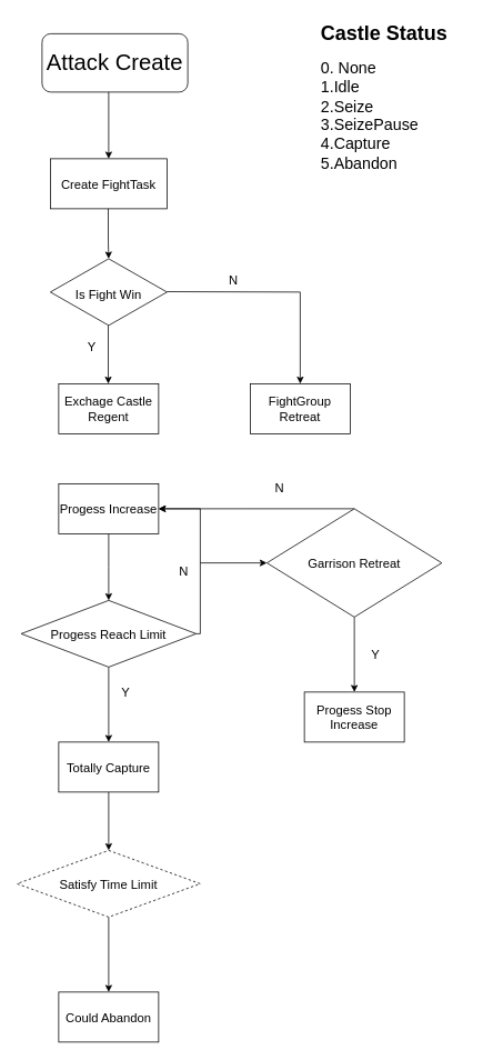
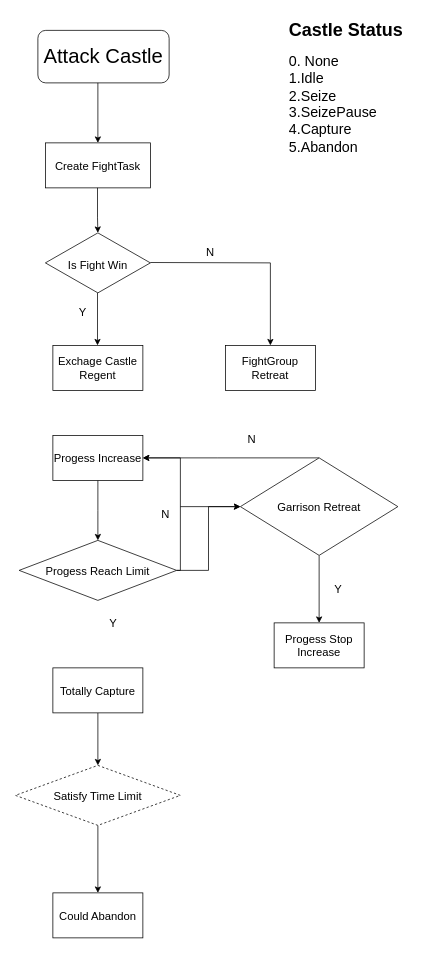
  <mxCell id="0" />
  <mxCell id="1" parent="0" />
- <mxCell id="2" value="&lt;span style=&quot;font-size: 27px;&quot;&gt;Attack Create&lt;/span&gt;" style="rounded=1;whiteSpace=wrap;html=1;" vertex="1" parent="1"><mxGeometry x="50" y="40" width="175" height="70" as="geometry" /></mxCell>
+ <mxCell id="2" value="&lt;span style=&quot;font-size: 27px;&quot;&gt;Attack Castle&lt;/span&gt;" style="rounded=1;whiteSpace=wrap;html=1;" vertex="1" parent="1"><mxGeometry x="50" y="40" width="175" height="70" as="geometry" /></mxCell>
  <mxCell id="3" value="&lt;h1&gt;Castle Status&lt;/h1&gt;&lt;div style=&quot;font-size: 19px;&quot;&gt;&lt;font style=&quot;font-size: 19px;&quot;&gt;0. None&lt;/font&gt;&lt;/div&gt;&lt;div style=&quot;font-size: 19px;&quot;&gt;&lt;font style=&quot;font-size: 19px;&quot;&gt;1.Idle&lt;/font&gt;&lt;/div&gt;&lt;div style=&quot;font-size: 19px;&quot;&gt;&lt;font style=&quot;font-size: 19px;&quot;&gt;2.Seize&lt;/font&gt;&lt;/div&gt;&lt;div style=&quot;font-size: 19px;&quot;&gt;&lt;font style=&quot;font-size: 19px;&quot;&gt;3.SeizePause&lt;/font&gt;&lt;/div&gt;&lt;div style=&quot;font-size: 19px;&quot;&gt;&lt;font style=&quot;font-size: 19px;&quot;&gt;4.Capture&lt;/font&gt;&lt;/div&gt;&lt;div style=&quot;font-size: 19px;&quot;&gt;&lt;font style=&quot;font-size: 19px;&quot;&gt;5.Abandon&lt;/font&gt;&lt;/div&gt;&lt;div&gt;&lt;br&gt;&lt;/div&gt;" style="text;html=1;strokeColor=none;fillColor=none;spacing=5;spacingTop=-20;whiteSpace=wrap;overflow=hidden;rounded=0;" vertex="1" parent="1"><mxGeometry x="380" y="20" width="190" height="200" as="geometry" /></mxCell>
  <mxCell id="4" value="" style="endArrow=classic;html=1;rounded=0;fontSize=27;" edge="1" parent="1"><mxGeometry width="50" height="50" relative="1" as="geometry"><mxPoint x="130" y="110" as="sourcePoint" /><mxPoint x="130" y="190" as="targetPoint" /></mxGeometry></mxCell>
  <mxCell id="5" value="&lt;span style=&quot;font-size: 15px;&quot;&gt;Is Fight Win&lt;/span&gt;" style="rhombus;whiteSpace=wrap;html=1;fontSize=27;" vertex="1" parent="1"><mxGeometry x="60" y="310" width="140" height="80" as="geometry" /></mxCell>
  <mxCell id="6" value="" style="endArrow=classic;html=1;rounded=0;fontSize=15;" edge="1" parent="1"><mxGeometry width="50" height="50" relative="1" as="geometry"><mxPoint x="129.5" y="390" as="sourcePoint" /><mxPoint x="129.5" y="460" as="targetPoint" /></mxGeometry></mxCell>
  <mxCell id="7" value="" style="endArrow=none;html=1;rounded=0;fontSize=15;" edge="1" parent="1"><mxGeometry width="50" height="50" relative="1" as="geometry"><mxPoint x="200" y="349.5" as="sourcePoint" /><mxPoint x="360" y="350" as="targetPoint" /></mxGeometry></mxCell>
  <mxCell id="8" value="" style="endArrow=classic;html=1;rounded=0;fontSize=15;entryX=0.5;entryY=0;entryDx=0;entryDy=0;" edge="1" parent="1" target="14"><mxGeometry width="50" height="50" relative="1" as="geometry"><mxPoint x="360" y="350" as="sourcePoint" /><mxPoint x="360" y="450" as="targetPoint" /></mxGeometry></mxCell>
  <mxCell id="9" value="Y" style="text;html=1;strokeColor=none;fillColor=none;align=center;verticalAlign=middle;whiteSpace=wrap;rounded=0;fontSize=15;" vertex="1" parent="1"><mxGeometry x="80" y="400" width="60" height="30" as="geometry" /></mxCell>
  <mxCell id="10" value="N" style="text;html=1;strokeColor=none;fillColor=none;align=center;verticalAlign=middle;whiteSpace=wrap;rounded=0;fontSize=15;" vertex="1" parent="1"><mxGeometry x="250" y="320" width="60" height="30" as="geometry" /></mxCell>
  <mxCell id="11" value="Create FightTask" style="rounded=0;whiteSpace=wrap;html=1;fontSize=15;" vertex="1" parent="1"><mxGeometry x="60" y="190" width="140" height="60" as="geometry" /></mxCell>
  <mxCell id="12" value="" style="endArrow=classic;html=1;rounded=0;fontSize=15;" edge="1" parent="1"><mxGeometry width="50" height="50" relative="1" as="geometry"><mxPoint x="129.5" y="250" as="sourcePoint" /><mxPoint x="130" y="310" as="targetPoint" /><Array as="points"><mxPoint x="129.5" y="290" /></Array></mxGeometry></mxCell>
  <mxCell id="13" value="Exchage Castle Regent" style="rounded=0;whiteSpace=wrap;html=1;fontSize=15;" vertex="1" parent="1"><mxGeometry x="70" y="460" width="120" height="60" as="geometry" /></mxCell>
  <mxCell id="14" value="FightGroup Retreat" style="rounded=0;whiteSpace=wrap;html=1;fontSize=15;" vertex="1" parent="1"><mxGeometry x="300" y="460" width="120" height="60" as="geometry" /></mxCell>
  <mxCell id="15" value="" style="edgeStyle=orthogonalEdgeStyle;rounded=0;orthogonalLoop=1;jettySize=auto;html=1;fontSize=15;entryX=0.5;entryY=0;entryDx=0;entryDy=0;" edge="1" parent="1" source="16" target="19"><mxGeometry relative="1" as="geometry"><mxPoint x="280" y="610" as="targetPoint" /><Array as="points"><mxPoint x="130" y="680" /><mxPoint x="130" y="680" /></Array></mxGeometry></mxCell>
  <mxCell id="16" value="Progess Increase" style="rounded=0;whiteSpace=wrap;html=1;fontSize=15;" vertex="1" parent="1"><mxGeometry x="70" y="580" width="120" height="60" as="geometry" /></mxCell>
  <mxCell id="17" value="" style="edgeStyle=orthogonalEdgeStyle;rounded=0;orthogonalLoop=1;jettySize=auto;html=1;fontSize=15;entryX=1;entryY=0.5;entryDx=0;entryDy=0;exitX=1;exitY=0.5;exitDx=0;exitDy=0;" edge="1" parent="1" source="19" target="16"><mxGeometry relative="1" as="geometry"><mxPoint x="360" y="760" as="targetPoint" /><Array as="points"><mxPoint x="240" y="760" /><mxPoint x="240" y="610" /></Array></mxGeometry></mxCell>
- <mxCell id="18" value="" style="edgeStyle=orthogonalEdgeStyle;rounded=0;orthogonalLoop=1;jettySize=auto;html=1;fontSize=15;" edge="1" parent="1" source="19" target="22"><mxGeometry relative="1" as="geometry" /></mxCell>
+ <mxCell id="18" value="" style="edgeStyle=orthogonalEdgeStyle;rounded=0;orthogonalLoop=1;jettySize=auto;html=1;fontSize=15;" edge="1" parent="1" source="19" target="26"><mxGeometry relative="1" as="geometry" /></mxCell>
  <mxCell id="19" value="Progess Reach Limit" style="rhombus;whiteSpace=wrap;html=1;fontSize=15;" vertex="1" parent="1"><mxGeometry x="25" y="720" width="210" height="80" as="geometry" /></mxCell>
  <mxCell id="20" value="N" style="text;html=1;align=center;verticalAlign=middle;resizable=0;points=[];autosize=1;strokeColor=none;fillColor=none;fontSize=15;" vertex="1" parent="1"><mxGeometry x="205" y="670" width="30" height="30" as="geometry" /></mxCell>
  <mxCell id="21" value="" style="edgeStyle=orthogonalEdgeStyle;rounded=0;orthogonalLoop=1;jettySize=auto;html=1;fontSize=15;" edge="1" parent="1" source="22" target="32"><mxGeometry relative="1" as="geometry" /></mxCell>
  <mxCell id="22" value="Totally Capture" style="whiteSpace=wrap;html=1;fontSize=15;" vertex="1" parent="1"><mxGeometry x="70" y="890" width="120" height="60" as="geometry" /></mxCell>
  <mxCell id="23" value="Y" style="text;html=1;align=center;verticalAlign=middle;resizable=0;points=[];autosize=1;strokeColor=none;fillColor=none;fontSize=15;" vertex="1" parent="1"><mxGeometry x="135" y="815" width="30" height="30" as="geometry" /></mxCell>
  <mxCell id="24" value="" style="edgeStyle=orthogonalEdgeStyle;rounded=0;orthogonalLoop=1;jettySize=auto;html=1;fontSize=15;" edge="1" parent="1" source="26" target="28"><mxGeometry relative="1" as="geometry" /></mxCell>
  <mxCell id="25" value="" style="edgeStyle=orthogonalEdgeStyle;rounded=0;orthogonalLoop=1;jettySize=auto;html=1;fontSize=15;" edge="1" parent="1" source="26"><mxGeometry relative="1" as="geometry"><mxPoint x="190" y="610" as="targetPoint" /><Array as="points"><mxPoint x="290" y="610" /></Array></mxGeometry></mxCell>
  <mxCell id="26" value="Garrison Retreat" style="rhombus;whiteSpace=wrap;html=1;fontSize=15;" vertex="1" parent="1"><mxGeometry x="320" y="610" width="210" height="130" as="geometry" /></mxCell>
  <mxCell id="27" value="" style="endArrow=classic;html=1;rounded=0;fontSize=15;entryX=0;entryY=0.5;entryDx=0;entryDy=0;" edge="1" parent="1" target="26"><mxGeometry width="50" height="50" relative="1" as="geometry"><mxPoint x="240" y="675" as="sourcePoint" /><mxPoint x="300" y="670" as="targetPoint" /><Array as="points" /></mxGeometry></mxCell>
  <mxCell id="28" value="Progess Stop Increase" style="whiteSpace=wrap;html=1;fontSize=15;" vertex="1" parent="1"><mxGeometry x="365" y="830" width="120" height="60" as="geometry" /></mxCell>
  <mxCell id="29" value="Y" style="text;html=1;align=center;verticalAlign=middle;resizable=0;points=[];autosize=1;strokeColor=none;fillColor=none;fontSize=15;" vertex="1" parent="1"><mxGeometry x="435" y="770" width="30" height="30" as="geometry" /></mxCell>
  <mxCell id="30" value="N" style="text;html=1;align=center;verticalAlign=middle;resizable=0;points=[];autosize=1;strokeColor=none;fillColor=none;fontSize=15;" vertex="1" parent="1"><mxGeometry x="320" y="570" width="30" height="30" as="geometry" /></mxCell>
  <mxCell id="31" value="" style="edgeStyle=orthogonalEdgeStyle;rounded=0;orthogonalLoop=1;jettySize=auto;html=1;fontSize=15;" edge="1" parent="1" source="32" target="33"><mxGeometry relative="1" as="geometry" /></mxCell>
  <mxCell id="32" value="Satisfy Time Limit" style="rhombus;whiteSpace=wrap;html=1;fontSize=15;dashed=1;" vertex="1" parent="1"><mxGeometry x="20" y="1020" width="220" height="80" as="geometry" /></mxCell>
  <mxCell id="33" value="Could Abandon" style="whiteSpace=wrap;html=1;fontSize=15;" vertex="1" parent="1"><mxGeometry x="70" y="1190" width="120" height="60" as="geometry" /></mxCell>
